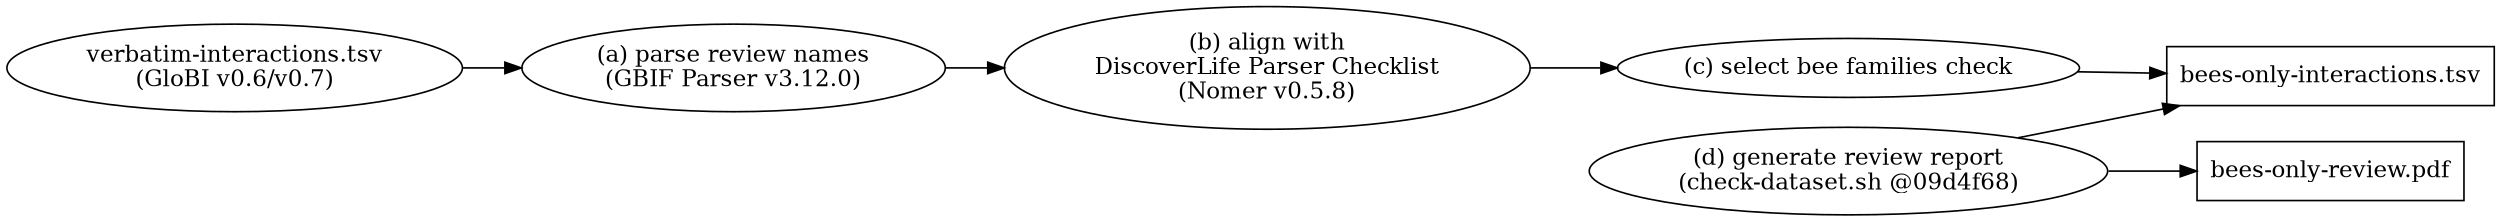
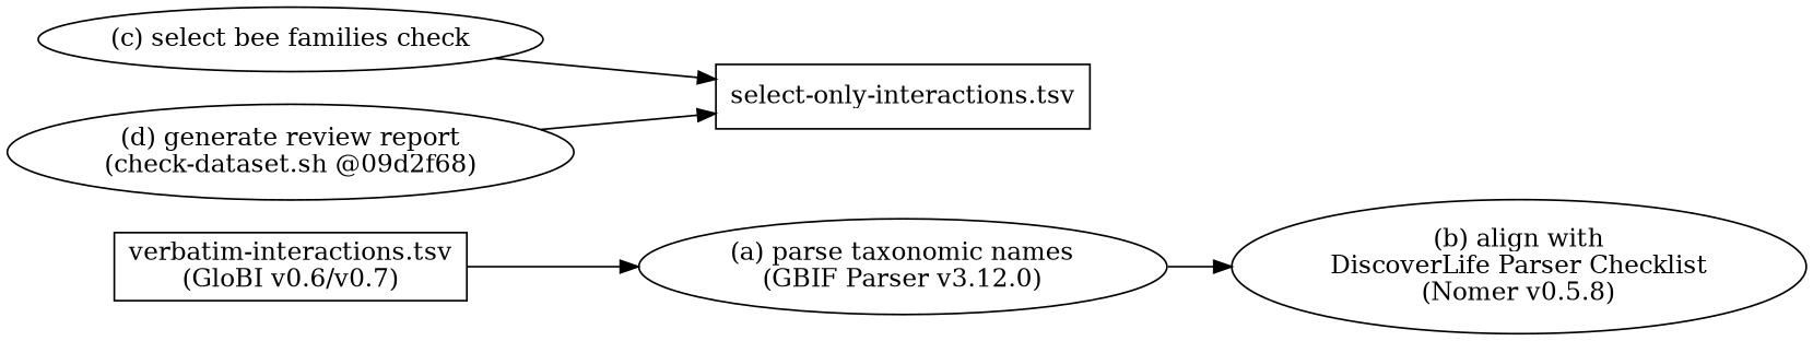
  digraph {
    rankdir=LR
-   n1 [label="verbatim-interactions.tsv\n(GloBI v0.6/v0.7)" shape=ellipse]
-   n2 [label="(a) parse review names\n(GBIF Parser v3.12.0)"]
+   n1 [label="verbatim-interactions.tsv\n(GloBI v0.6/v0.7)" shape=box]
+   n2 [label="(a) parse taxonomic names\n(GBIF Parser v3.12.0)"]
    n3 [label="(b) align with\nDiscoverLife Parser Checklist\n(Nomer v0.5.8)"]
    n4 [label="(c) select bee families check"]
-   n5 [label="bees-only-interactions.tsv" shape=box]
-   n6 [label="(d) generate review report\n(check-dataset.sh @09d4f68)"]
-   n7 [label="bees-only-review.pdf" shape=box]
+   n5 [label="select-only-interactions.tsv" shape=box]
+   n6 [label="(d) generate review report\n(check-dataset.sh @09d2f68)"]
    n1 -> n2
    n2 -> n3
-   n3 -> n4
    n4 -> n5
    n6 -> n5
-   n6 -> n7
  }
